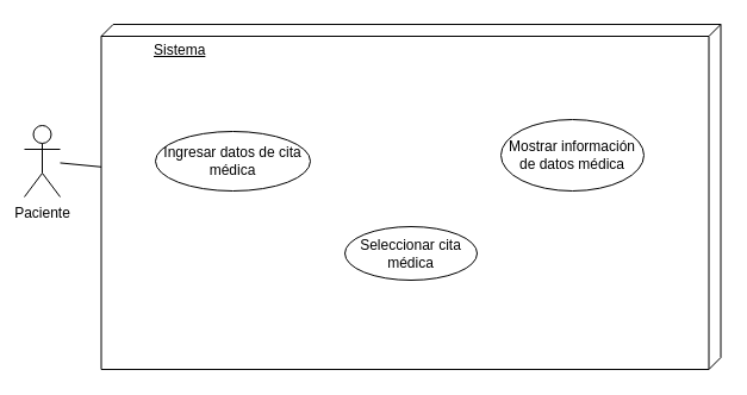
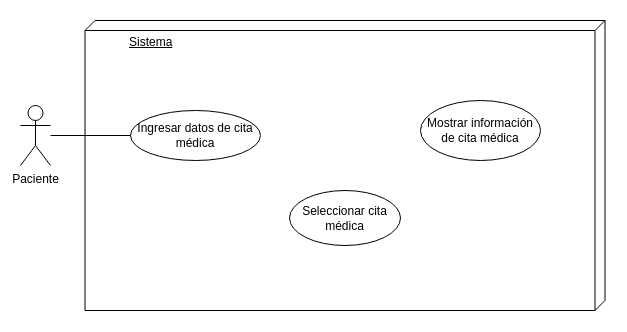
  <mxCell id="0" />
  <mxCell id="1" parent="0" />
  <mxCell id="2" value="&lt;blockquote style=&quot;margin: 0 0 0 40px; border: none; padding: 0px;&quot;&gt;Sistema&lt;/blockquote&gt;" style="verticalAlign=top;align=left;spacingTop=8;spacingLeft=2;spacingRight=12;shape=cube;size=10;direction=south;fontStyle=4;html=1;whiteSpace=wrap;" parent="1" vertex="1"><mxGeometry x="84.5" y="20" width="520" height="290" as="geometry" /></mxCell>
  <mxCell id="3" value="Paciente" style="shape=umlActor;verticalLabelPosition=bottom;verticalAlign=top;html=1;outlineConnect=0;" parent="1" vertex="1"><mxGeometry x="20" y="105" width="30" height="60" as="geometry" /></mxCell>
  <mxCell id="4" value="Ingresar datos de cita médica" style="ellipse;whiteSpace=wrap;html=1;" parent="1" vertex="1"><mxGeometry x="130" y="110" width="130" height="50" as="geometry" /></mxCell>
- <mxCell id="5" value="Seleccionar cita médica" style="ellipse;whiteSpace=wrap;html=1;" parent="1" vertex="1"><mxGeometry x="289" y="190" width="111" height="45" as="geometry" /></mxCell>
- <mxCell id="6" value="" style="endArrow=none;html=1;rounded=0;" parent="1" source="3" target="2" edge="1"><mxGeometry width="50" height="50" relative="1" as="geometry"><mxPoint x="-20" y="280" as="sourcePoint" /><mxPoint x="30" y="230" as="targetPoint" /></mxGeometry></mxCell>
- <mxCell id="7" value="Mostrar información de datos médica" style="ellipse;whiteSpace=wrap;html=1;" parent="1" vertex="1"><mxGeometry x="420" y="100" width="120" height="60" as="geometry" /></mxCell>
+ <mxCell id="5" value="Seleccionar cita médica" style="ellipse;whiteSpace=wrap;html=1;" parent="1" vertex="1"><mxGeometry x="289" y="190" width="111" height="55" as="geometry" /></mxCell>
+ <mxCell id="6" value="" style="endArrow=none;html=1;rounded=0;entryX=0;entryY=0.5;entryDx=0;entryDy=0;" parent="1" source="3" target="4" edge="1"><mxGeometry width="50" height="50" relative="1" as="geometry"><mxPoint x="-20" y="280" as="sourcePoint" /><mxPoint x="30" y="230" as="targetPoint" /></mxGeometry></mxCell>
+ <mxCell id="7" value="Mostrar información de cita médica" style="ellipse;whiteSpace=wrap;html=1;" parent="1" vertex="1"><mxGeometry x="420" y="100" width="120" height="60" as="geometry" /></mxCell>
